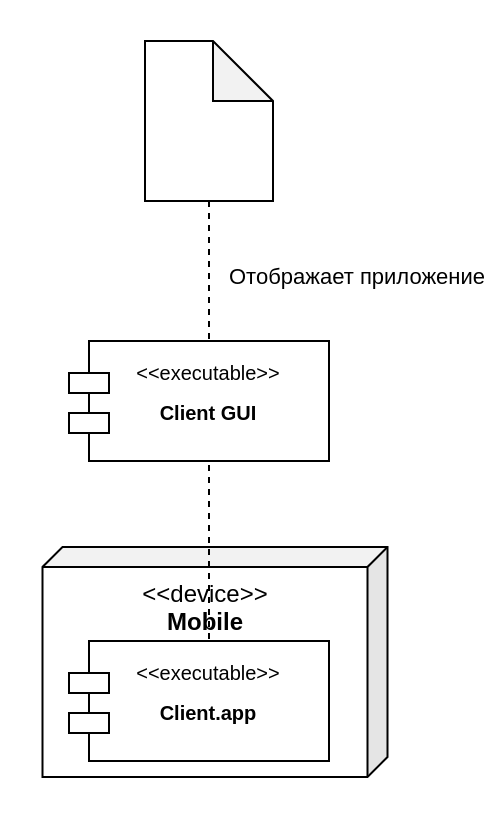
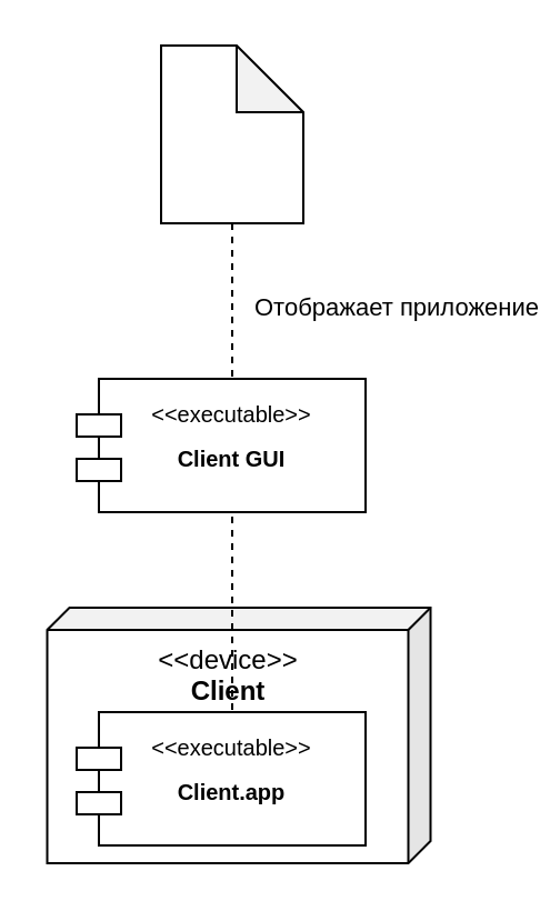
  <mxCell id="0" />
  <mxCell id="1" parent="0" />
- <mxCell id="2" value="&amp;lt;&amp;lt;device&amp;gt;&amp;gt;&lt;br&gt;&lt;b&gt;Mobile&lt;/b&gt;" style="shape=cube;whiteSpace=wrap;html=1;boundedLbl=1;backgroundOutline=1;darkOpacity=0.05;darkOpacity2=0.1;direction=east;flipV=0;flipH=1;size=10;verticalAlign=top;" vertex="1" parent="1"><mxGeometry x="20.75" y="273" width="172.5" height="115" as="geometry" /></mxCell>
+ <mxCell id="2" value="&amp;lt;&amp;lt;device&amp;gt;&amp;gt;&lt;br&gt;&lt;b&gt;Client&lt;/b&gt;" style="shape=cube;whiteSpace=wrap;html=1;boundedLbl=1;backgroundOutline=1;darkOpacity=0.05;darkOpacity2=0.1;direction=east;flipV=0;flipH=1;size=10;verticalAlign=top;" vertex="1" parent="1"><mxGeometry x="20.75" y="273" width="172.5" height="115" as="geometry" /></mxCell>
  <mxCell id="3" style="edgeStyle=orthogonalEdgeStyle;rounded=0;orthogonalLoop=1;jettySize=auto;html=1;exitX=0.5;exitY=1;exitDx=0;exitDy=0;exitPerimeter=0;entryX=0.5;entryY=0;entryDx=0;entryDy=0;endArrow=none;endFill=0;dashed=1;" edge="1" parent="1" source="5" target="9"><mxGeometry relative="1" as="geometry" /></mxCell>
  <mxCell id="4" value="Отображает приложение" style="edgeLabel;html=1;align=center;verticalAlign=middle;resizable=0;points=[];" vertex="1" connectable="0" parent="3"><mxGeometry x="-0.667" y="1" relative="1" as="geometry"><mxPoint x="72" as="offset" /></mxGeometry></mxCell>
  <mxCell id="5" value="" style="shape=note;whiteSpace=wrap;html=1;backgroundOutline=1;darkOpacity=0.05;" vertex="1" parent="1"><mxGeometry x="72" y="20" width="64" height="80" as="geometry" /></mxCell>
  <mxCell id="6" value="&lt;font style=&quot;font-size: 10px ; line-height: 200%&quot;&gt;&amp;lt;&amp;lt;executable&amp;gt;&amp;gt;&lt;br&gt;&lt;b&gt;Client GUI&lt;/b&gt;&lt;br&gt;&lt;/font&gt;" style="rounded=0;whiteSpace=wrap;html=1;verticalAlign=top;" vertex="1" parent="1"><mxGeometry x="44" y="170" width="120" height="60" as="geometry" /></mxCell>
  <mxCell id="7" value="" style="rounded=0;whiteSpace=wrap;html=1;" vertex="1" parent="1"><mxGeometry x="34" y="186" width="20" height="10" as="geometry" /></mxCell>
  <mxCell id="8" value="" style="rounded=0;whiteSpace=wrap;html=1;" vertex="1" parent="1"><mxGeometry x="34" y="206" width="20" height="10" as="geometry" /></mxCell>
  <mxCell id="9" value="&lt;font style=&quot;font-size: 10px ; line-height: 200%&quot;&gt;&amp;lt;&amp;lt;executable&amp;gt;&amp;gt;&lt;br&gt;&lt;b&gt;Client.app&lt;/b&gt;&lt;br&gt;&lt;/font&gt;" style="rounded=0;whiteSpace=wrap;html=1;verticalAlign=top;" vertex="1" parent="1"><mxGeometry x="44" y="320" width="120" height="60" as="geometry" /></mxCell>
  <mxCell id="10" value="" style="rounded=0;whiteSpace=wrap;html=1;" vertex="1" parent="1"><mxGeometry x="34" y="336" width="20" height="10" as="geometry" /></mxCell>
  <mxCell id="11" value="" style="rounded=0;whiteSpace=wrap;html=1;" vertex="1" parent="1"><mxGeometry x="34" y="356" width="20" height="10" as="geometry" /></mxCell>
